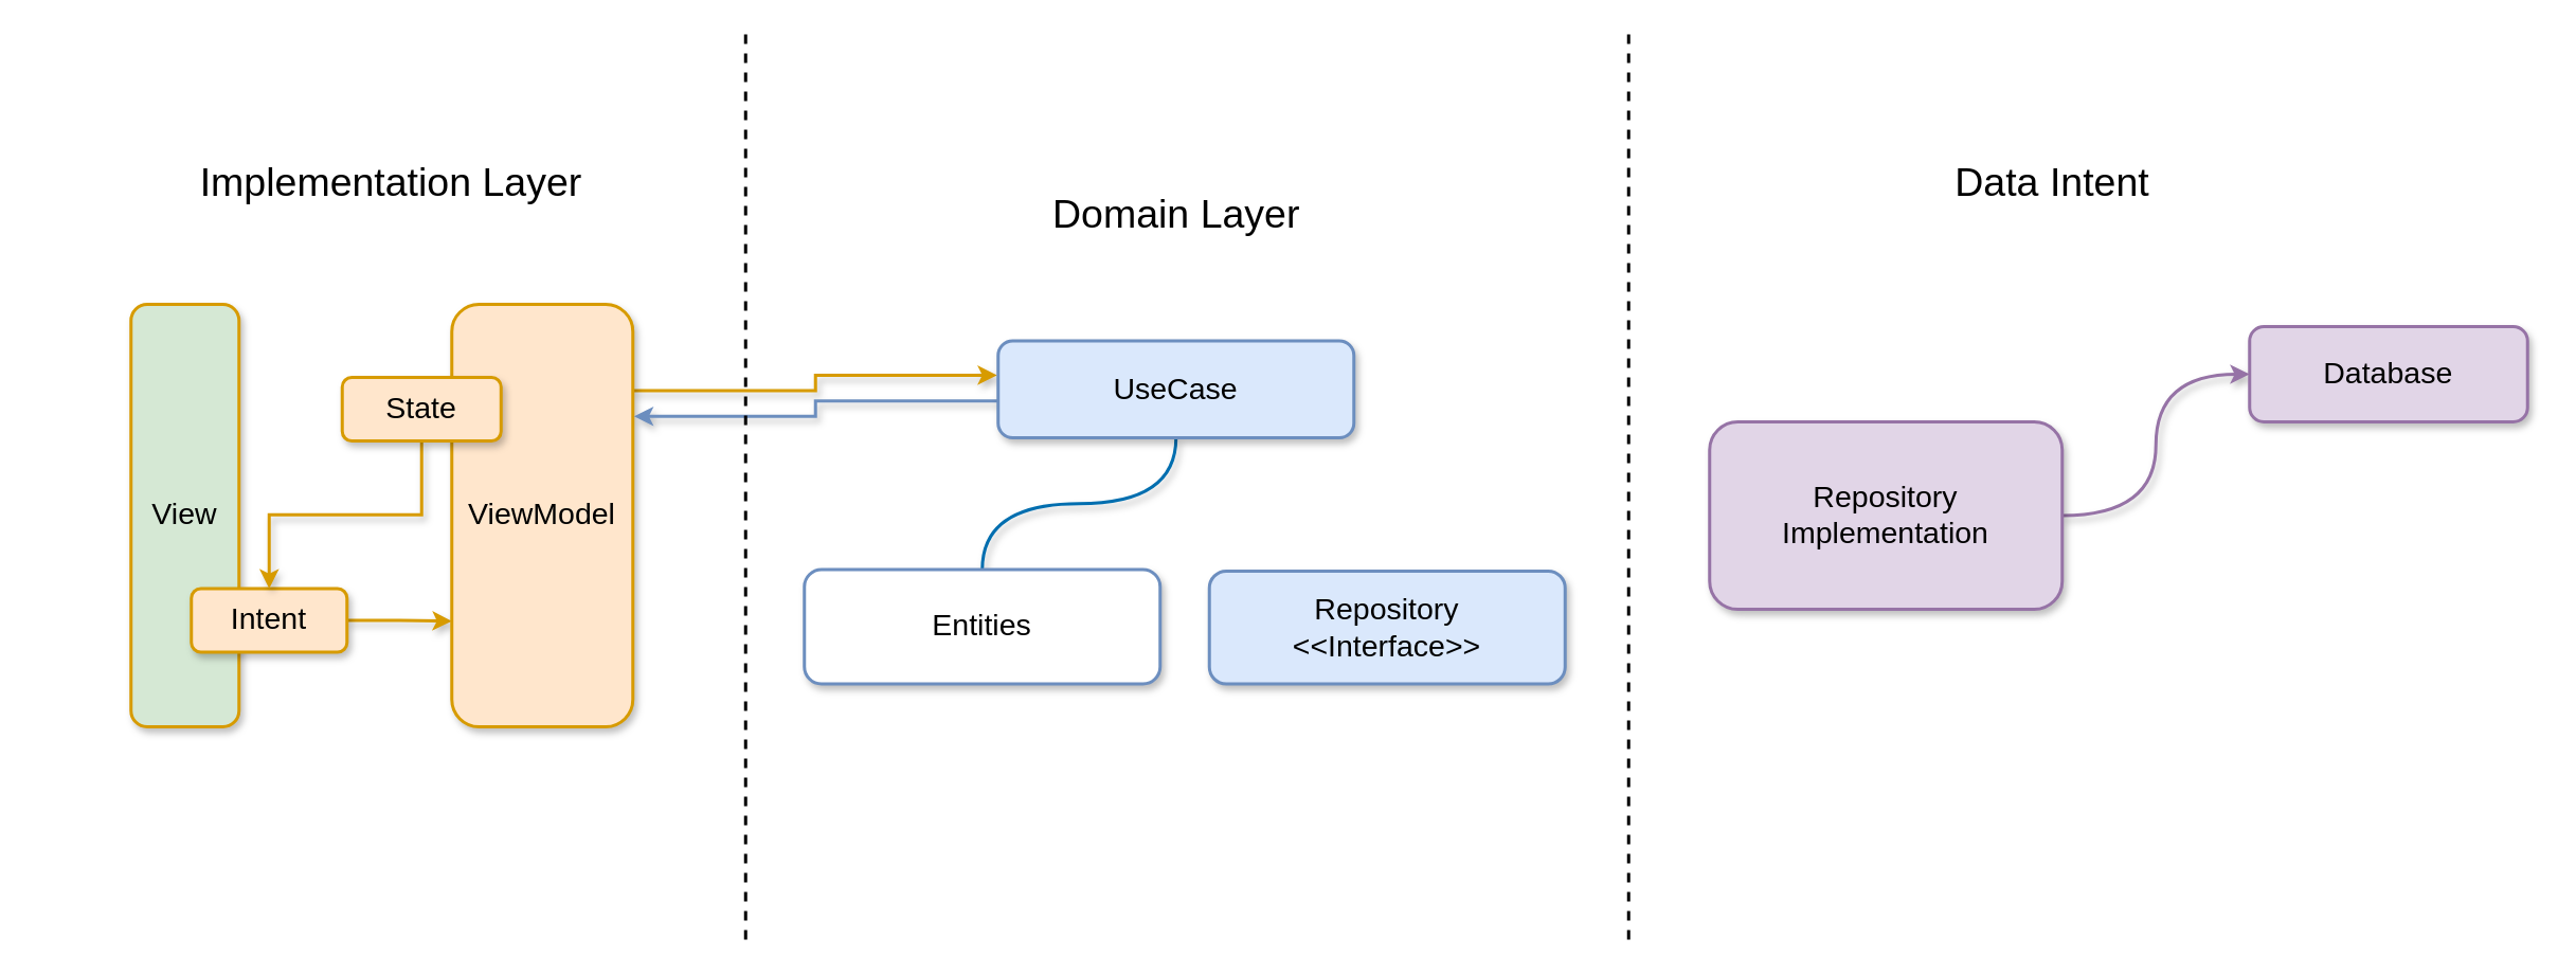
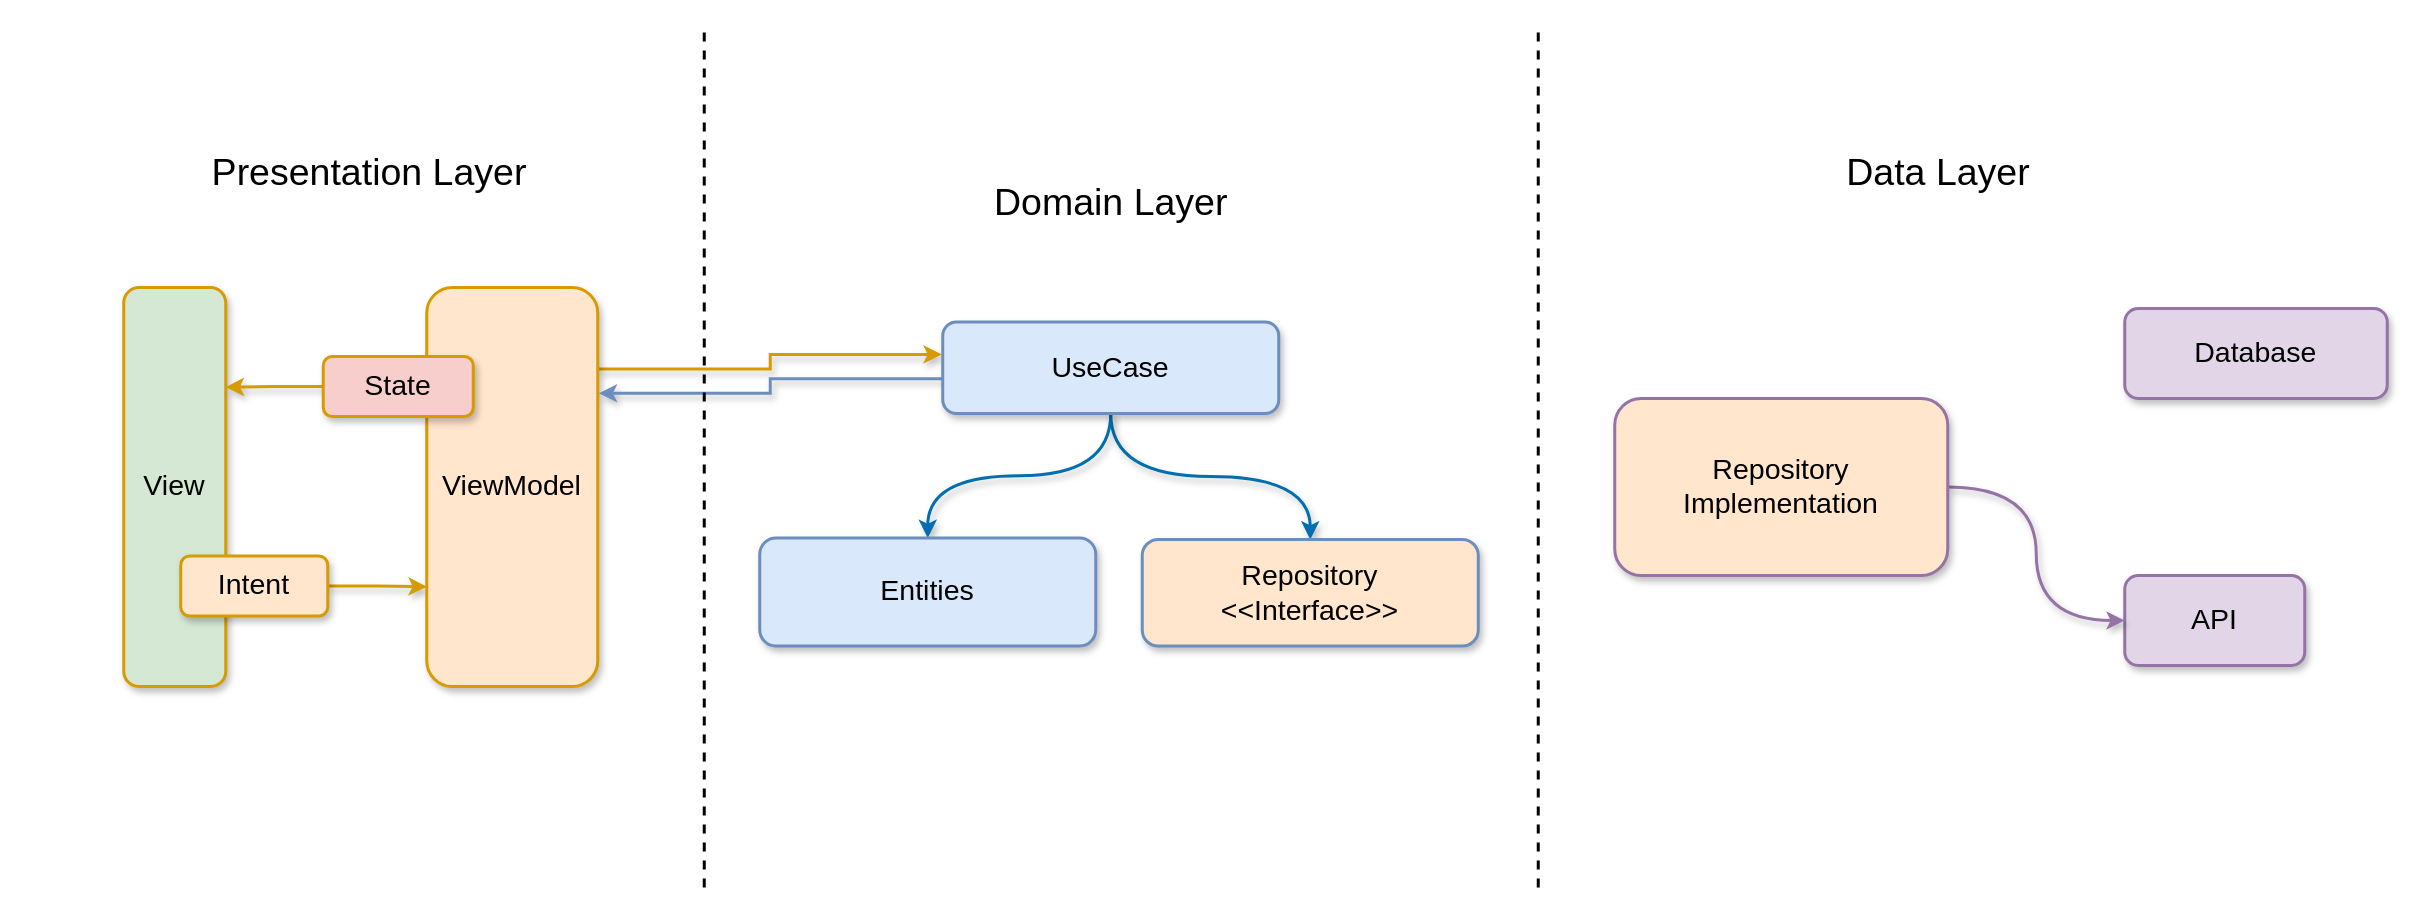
  <mxCell id="0" />
  <mxCell id="1" parent="0" />
  <mxCell id="2" value="" style="rounded=0;whiteSpace=wrap;html=1;strokeColor=none;movable=1;resizable=1;rotatable=1;deletable=1;editable=1;locked=0;connectable=1;dashed=1;strokeWidth=2;" parent="1" vertex="1"><mxGeometry x="20" y="20" width="1580" height="570" as="geometry" /></mxCell>
+ <mxCell id="3" value="&lt;span&gt;API&lt;/span&gt;" style="whiteSpace=wrap;html=1;rounded=1;labelBackgroundColor=none;shadow=1;fontFamily=Helvetica;fillColor=#e1d5e7;strokeColor=#9673a6;fontStyle=0;fontSize=19;strokeWidth=2;" parent="1" vertex="1"><mxGeometry x="1416" y="383" width="120" height="60" as="geometry" /></mxCell>
  <mxCell id="4" value="&lt;span&gt;View&lt;/span&gt;" style="rounded=1;whiteSpace=wrap;html=1;glass=0;shadow=1;labelBackgroundColor=none;fillStyle=solid;fontFamily=Helvetica;fillColor=#d5e8d4;strokeColor=#d79b00;fontStyle=0;fontSize=19;strokeWidth=2;" parent="1" vertex="1"><mxGeometry x="82" y="191" width="68" height="266" as="geometry" /></mxCell>
  <mxCell id="5" style="edgeStyle=orthogonalEdgeStyle;rounded=0;orthogonalLoop=1;jettySize=auto;html=1;entryX=0;entryY=0.75;entryDx=0;entryDy=0;labelBackgroundColor=none;shadow=1;fontFamily=Helvetica;fillColor=#ffe6cc;strokeColor=#d79b00;fontStyle=0;fontSize=19;strokeWidth=2;" parent="1" source="6" target="9" edge="1"><mxGeometry relative="1" as="geometry" /></mxCell>
  <mxCell id="6" value="&lt;span&gt;Intent&lt;/span&gt;" style="whiteSpace=wrap;html=1;rounded=1;glass=0;shadow=1;labelBackgroundColor=none;fontFamily=Helvetica;fillColor=#ffe6cc;strokeColor=#d79b00;fontStyle=0;fontSize=19;strokeWidth=2;" parent="1" vertex="1"><mxGeometry x="120" y="370" width="98" height="40" as="geometry" /></mxCell>
- <mxCell id="7" style="edgeStyle=orthogonalEdgeStyle;rounded=0;orthogonalLoop=1;jettySize=auto;html=1;labelBackgroundColor=none;shadow=1;fontFamily=Helvetica;fillColor=#ffe6cc;strokeColor=#d79b00;fontStyle=0;fontSize=19;strokeWidth=2;" parent="1" source="15" target="6" edge="1"><mxGeometry relative="1" as="geometry" /></mxCell>
+ <mxCell id="7" style="edgeStyle=orthogonalEdgeStyle;rounded=0;orthogonalLoop=1;jettySize=auto;html=1;entryX=1;entryY=0.25;entryDx=0;entryDy=0;labelBackgroundColor=none;shadow=1;fontFamily=Helvetica;fillColor=#ffe6cc;strokeColor=#d79b00;fontStyle=0;fontSize=19;strokeWidth=2;" parent="1" source="15" target="4" edge="1"><mxGeometry relative="1" as="geometry" /></mxCell>
  <mxCell id="8" style="edgeStyle=orthogonalEdgeStyle;rounded=0;orthogonalLoop=1;jettySize=auto;html=1;fillColor=#f0a30a;strokeColor=#D79B00;curved=0;shadow=1;entryX=-0.003;entryY=0.354;entryDx=0;entryDy=0;entryPerimeter=0;strokeWidth=2;exitX=0.997;exitY=0.204;exitDx=0;exitDy=0;exitPerimeter=0;" parent="1" source="9" target="23" edge="1"><mxGeometry relative="1" as="geometry"><mxPoint x="414.78" y="240" as="sourcePoint" /><mxPoint x="622.004" y="240.119" as="targetPoint" /></mxGeometry></mxCell>
  <mxCell id="9" value="&lt;span&gt;ViewModel&lt;/span&gt;" style="rounded=1;whiteSpace=wrap;html=1;glass=0;shadow=1;labelBackgroundColor=none;fontFamily=Helvetica;fillColor=#ffe6cc;strokeColor=#d79b00;fontStyle=0;fontSize=19;strokeWidth=2;" parent="1" vertex="1"><mxGeometry x="284" y="191" width="114" height="266" as="geometry" /></mxCell>
  <mxCell id="10" style="edgeStyle=orthogonalEdgeStyle;rounded=0;orthogonalLoop=1;jettySize=auto;html=1;curved=0;fillColor=#b1ddf0;strokeColor=#6C8EBF;shadow=1;exitX=-0.001;exitY=0.62;exitDx=0;exitDy=0;entryX=1.006;entryY=0.265;entryDx=0;entryDy=0;strokeWidth=2;exitPerimeter=0;entryPerimeter=0;" parent="1" source="23" target="9" edge="1"><mxGeometry relative="1" as="geometry"><mxPoint x="600.11" y="265.63" as="sourcePoint" /><mxPoint x="387" y="265.002" as="targetPoint" /></mxGeometry></mxCell>
- <mxCell id="11" value="" style="edgeStyle=orthogonalEdgeStyle;rounded=0;orthogonalLoop=1;jettySize=auto;html=1;curved=1;labelBackgroundColor=none;shadow=1;fontFamily=Helvetica;fillColor=#e1d5e7;strokeColor=#9673a6;fontStyle=0;fontSize=19;strokeWidth=2;" parent="1" source="13" target="14" edge="1"><mxGeometry relative="1" as="geometry" /></mxCell>
- <mxCell id="13" value="&lt;span&gt;Repository Implementation&lt;/span&gt;" style="rounded=1;whiteSpace=wrap;html=1;labelBackgroundColor=none;shadow=1;fontFamily=Helvetica;fillColor=#e1d5e7;strokeColor=#9673a6;fontStyle=0;fontSize=19;strokeWidth=2;" parent="1" vertex="1"><mxGeometry x="1076" y="265" width="222" height="118" as="geometry" /></mxCell>
+ <mxCell id="12" value="" style="edgeStyle=orthogonalEdgeStyle;rounded=0;orthogonalLoop=1;jettySize=auto;html=1;curved=1;labelBackgroundColor=none;shadow=1;fontFamily=Helvetica;fillColor=#e1d5e7;strokeColor=#9673a6;fontStyle=0;fontSize=19;strokeWidth=2;" parent="1" source="13" target="3" edge="1"><mxGeometry relative="1" as="geometry" /></mxCell>
+ <mxCell id="13" value="&lt;span&gt;Repository Implementation&lt;/span&gt;" style="rounded=1;whiteSpace=wrap;html=1;labelBackgroundColor=none;shadow=1;fontFamily=Helvetica;fillColor=#ffe6cc;strokeColor=#9673a6;fontStyle=0;fontSize=19;strokeWidth=2;" parent="1" vertex="1"><mxGeometry x="1076" y="265" width="222" height="118" as="geometry" /></mxCell>
  <mxCell id="14" value="&lt;span&gt;Database&lt;/span&gt;" style="whiteSpace=wrap;html=1;rounded=1;labelBackgroundColor=none;shadow=1;fontFamily=Helvetica;fillColor=#e1d5e7;strokeColor=#9673a6;fontStyle=0;fontSize=19;strokeWidth=2;" parent="1" vertex="1"><mxGeometry x="1416" y="205" width="175" height="60" as="geometry" /></mxCell>
- <mxCell id="15" value="&lt;span&gt;State&lt;/span&gt;" style="whiteSpace=wrap;html=1;rounded=1;glass=0;shadow=1;labelBackgroundColor=none;fontFamily=Helvetica;fillColor=#ffe6cc;strokeColor=#d79b00;fontStyle=0;fontSize=19;strokeWidth=2;" parent="1" vertex="1"><mxGeometry x="215" y="237" width="100" height="40" as="geometry" /></mxCell>
+ <mxCell id="15" value="&lt;span&gt;State&lt;/span&gt;" style="whiteSpace=wrap;html=1;rounded=1;glass=0;shadow=1;labelBackgroundColor=none;fontFamily=Helvetica;fillColor=#f8cecc;strokeColor=#d79b00;fontStyle=0;fontSize=19;strokeWidth=2;" parent="1" vertex="1"><mxGeometry x="215" y="237" width="100" height="40" as="geometry" /></mxCell>
  <mxCell id="16" value="" style="line;strokeWidth=2;direction=south;html=1;perimeter=backbonePerimeter;points=[];outlineConnect=0;dashed=1;" parent="1" vertex="1"><mxGeometry x="319" y="21" width="300" height="570" as="geometry" /></mxCell>
  <mxCell id="17" value="" style="line;strokeWidth=2;direction=south;html=1;perimeter=backbonePerimeter;points=[];outlineConnect=0;dashed=1;" parent="1" vertex="1"><mxGeometry x="875" y="21" width="300" height="570" as="geometry" /></mxCell>
- <mxCell id="18" value="&lt;font style=&quot;font-size: 25px;&quot;&gt;&amp;nbsp;&lt;font&gt;Implementation Layer&amp;nbsp; &lt;br&gt;&lt;/font&gt;&lt;/font&gt;" style="text;html=1;align=center;verticalAlign=middle;whiteSpace=wrap;rounded=0;" parent="1" vertex="1"><mxGeometry x="76" y="98" width="340" height="30" as="geometry" /></mxCell>
+ <mxCell id="18" value="&lt;font style=&quot;font-size: 25px;&quot;&gt;&amp;nbsp;&lt;font&gt;Presentation Layer&amp;nbsp; &lt;br&gt;&lt;/font&gt;&lt;/font&gt;" style="text;html=1;align=center;verticalAlign=middle;whiteSpace=wrap;rounded=0;" parent="1" vertex="1"><mxGeometry x="76" y="98" width="340" height="30" as="geometry" /></mxCell>
  <mxCell id="19" value="&lt;font style=&quot;font-size: 25px;&quot;&gt;&lt;span&gt;Domain Layer&lt;/span&gt;&lt;/font&gt;" style="text;html=1;align=center;verticalAlign=middle;whiteSpace=wrap;rounded=0;" parent="1" vertex="1"><mxGeometry x="645.5" y="118" width="189" height="30" as="geometry" /></mxCell>
- <mxCell id="20" value="&lt;font style=&quot;font-size: 25px;&quot;&gt;&lt;span&gt;Data Intent&lt;/span&gt;&lt;/font&gt;" style="text;html=1;align=center;verticalAlign=middle;whiteSpace=wrap;rounded=0;" parent="1" vertex="1"><mxGeometry x="1172" y="98" width="240" height="30" as="geometry" /></mxCell>
- <mxCell id="22" style="edgeStyle=orthogonalEdgeStyle;rounded=0;orthogonalLoop=1;jettySize=auto;html=1;exitX=0.5;exitY=1;exitDx=0;exitDy=0;curved=1;fillColor=#1ba1e2;strokeColor=#006EAF;shadow=1;strokeWidth=2;endArrow=none;" parent="1" source="23" target="24" edge="1"><mxGeometry relative="1" as="geometry" /></mxCell>
+ <mxCell id="20" value="&lt;font style=&quot;font-size: 25px;&quot;&gt;&lt;span&gt;Data Layer&lt;/span&gt;&lt;/font&gt;" style="text;html=1;align=center;verticalAlign=middle;whiteSpace=wrap;rounded=0;" parent="1" vertex="1"><mxGeometry x="1172" y="98" width="240" height="30" as="geometry" /></mxCell>
+ <mxCell id="21" style="edgeStyle=orthogonalEdgeStyle;rounded=0;orthogonalLoop=1;jettySize=auto;html=1;exitX=0.5;exitY=1;exitDx=0;exitDy=0;fillColor=#1ba1e2;strokeColor=#006EAF;curved=1;shadow=1;strokeWidth=2;" parent="1" source="23" target="25" edge="1"><mxGeometry relative="1" as="geometry" /></mxCell>
+ <mxCell id="22" style="edgeStyle=orthogonalEdgeStyle;rounded=0;orthogonalLoop=1;jettySize=auto;html=1;exitX=0.5;exitY=1;exitDx=0;exitDy=0;curved=1;fillColor=#1ba1e2;strokeColor=#006EAF;shadow=1;strokeWidth=2;" parent="1" source="23" target="24" edge="1"><mxGeometry relative="1" as="geometry" /></mxCell>
  <mxCell id="23" value="&lt;span&gt;UseCase&lt;br&gt;&lt;/span&gt;" style="rounded=1;whiteSpace=wrap;html=1;labelBackgroundColor=none;shadow=1;fontFamily=Helvetica;fillColor=#dae8fc;strokeColor=#6c8ebf;fontStyle=0;fontSize=19;strokeWidth=2;" parent="1" vertex="1"><mxGeometry x="628" y="214" width="224" height="61" as="geometry" /></mxCell>
- <mxCell id="24" value="Entities" style="rounded=1;whiteSpace=wrap;html=1;labelBackgroundColor=none;shadow=1;fontFamily=Helvetica;fillColor=#ffffff;strokeColor=#6c8ebf;fontStyle=0;fontSize=19;strokeWidth=2;" parent="1" vertex="1"><mxGeometry x="506" y="358" width="224" height="72" as="geometry" /></mxCell>
- <mxCell id="25" value="&lt;div&gt;&lt;span&gt;Repository&lt;/span&gt;&lt;/div&gt;&lt;div&gt;&lt;span&gt;&amp;lt;&amp;lt;Interface&amp;gt;&amp;gt;&lt;br&gt;&lt;/span&gt;&lt;/div&gt;" style="rounded=1;whiteSpace=wrap;html=1;labelBackgroundColor=none;shadow=1;fontFamily=Helvetica;fillColor=#dae8fc;strokeColor=#6c8ebf;fontStyle=0;fontSize=19;strokeWidth=2;" parent="1" vertex="1"><mxGeometry x="761" y="359" width="224" height="71" as="geometry" /></mxCell>
+ <mxCell id="24" value="Entities" style="rounded=1;whiteSpace=wrap;html=1;labelBackgroundColor=none;shadow=1;fontFamily=Helvetica;fillColor=#dae8fc;strokeColor=#6c8ebf;fontStyle=0;fontSize=19;strokeWidth=2;" parent="1" vertex="1"><mxGeometry x="506" y="358" width="224" height="72" as="geometry" /></mxCell>
+ <mxCell id="25" value="&lt;div&gt;&lt;span&gt;Repository&lt;/span&gt;&lt;/div&gt;&lt;div&gt;&lt;span&gt;&amp;lt;&amp;lt;Interface&amp;gt;&amp;gt;&lt;br&gt;&lt;/span&gt;&lt;/div&gt;" style="rounded=1;whiteSpace=wrap;html=1;labelBackgroundColor=none;shadow=1;fontFamily=Helvetica;fillColor=#ffe6cc;strokeColor=#6c8ebf;fontStyle=0;fontSize=19;strokeWidth=2;" parent="1" vertex="1"><mxGeometry x="761" y="359" width="224" height="71" as="geometry" /></mxCell>
